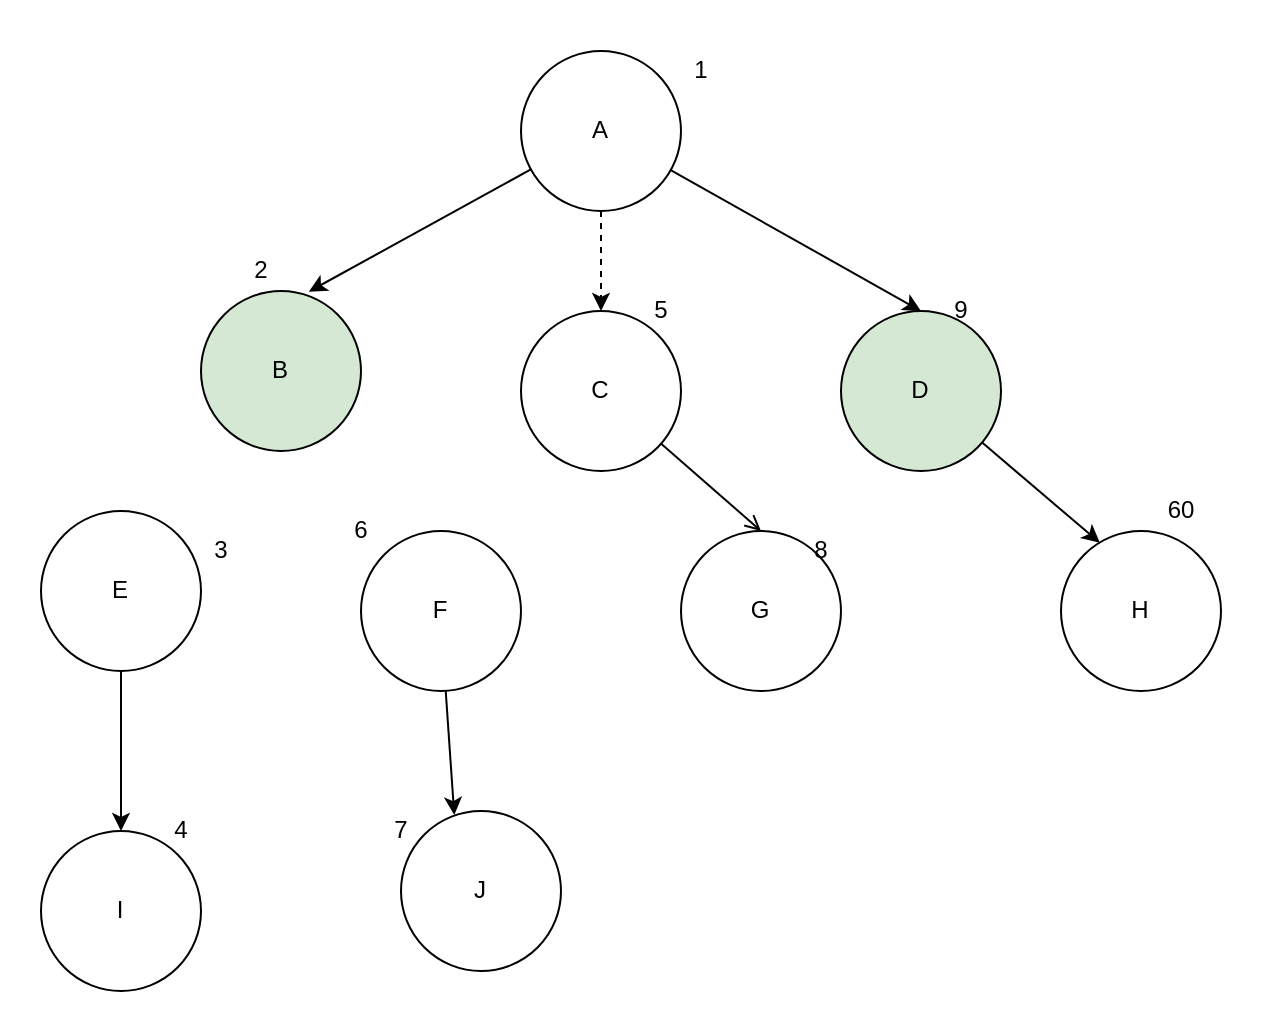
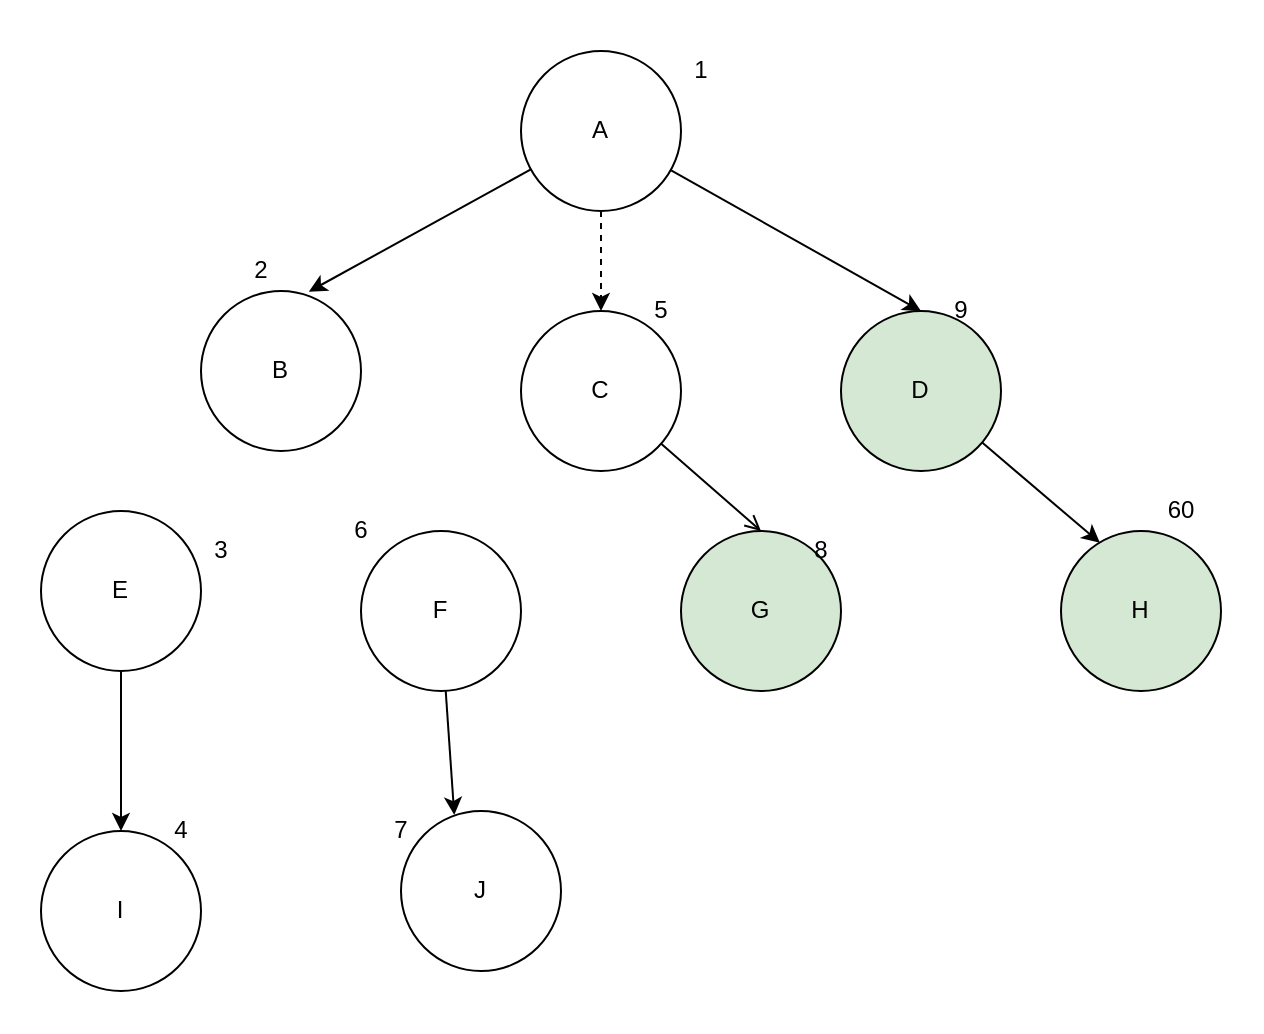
  <mxCell id="0" />
  <mxCell id="1" parent="0" />
  <mxCell id="2" style="edgeStyle=none;html=1;entryX=0.674;entryY=0.004;entryDx=0;entryDy=0;entryPerimeter=0;" edge="1" parent="1" source="5" target="6"><mxGeometry relative="1" as="geometry" /></mxCell>
  <mxCell id="3" style="edgeStyle=none;html=1;entryX=0.5;entryY=0;entryDx=0;entryDy=0;dashed=1;" edge="1" parent="1" source="5" target="8"><mxGeometry relative="1" as="geometry" /></mxCell>
  <mxCell id="4" style="edgeStyle=none;html=1;entryX=0.5;entryY=0;entryDx=0;entryDy=0;" edge="1" parent="1" source="5" target="10"><mxGeometry relative="1" as="geometry" /></mxCell>
  <mxCell id="5" value="A" style="ellipse;whiteSpace=wrap;html=1;aspect=fixed;" vertex="1" parent="1"><mxGeometry x="260" y="25" width="80" height="80" as="geometry" /></mxCell>
- <mxCell id="6" value="B" style="ellipse;whiteSpace=wrap;html=1;aspect=fixed;fillColor=#d5e8d4;" vertex="1" parent="1"><mxGeometry x="100" y="145" width="80" height="80" as="geometry" /></mxCell>
+ <mxCell id="6" value="B" style="ellipse;whiteSpace=wrap;html=1;aspect=fixed;" vertex="1" parent="1"><mxGeometry x="100" y="145" width="80" height="80" as="geometry" /></mxCell>
  <mxCell id="7" style="edgeStyle=none;html=1;entryX=0.5;entryY=0;entryDx=0;entryDy=0;endArrow=open;" edge="1" parent="1" source="8" target="14"><mxGeometry relative="1" as="geometry" /></mxCell>
  <mxCell id="8" value="C" style="ellipse;whiteSpace=wrap;html=1;aspect=fixed;" vertex="1" parent="1"><mxGeometry x="260" y="155" width="80" height="80" as="geometry" /></mxCell>
  <mxCell id="9" style="edgeStyle=none;html=1;entryX=0.243;entryY=0.074;entryDx=0;entryDy=0;entryPerimeter=0;" edge="1" parent="1" source="10" target="18"><mxGeometry relative="1" as="geometry" /></mxCell>
  <mxCell id="10" value="D" style="ellipse;whiteSpace=wrap;html=1;aspect=fixed;fillColor=#d5e8d4;" vertex="1" parent="1"><mxGeometry x="420" y="155" width="80" height="80" as="geometry" /></mxCell>
  <mxCell id="11" style="edgeStyle=none;html=1;entryX=0.5;entryY=0;entryDx=0;entryDy=0;" edge="1" parent="1" source="12" target="13"><mxGeometry relative="1" as="geometry" /></mxCell>
  <mxCell id="12" value="E" style="ellipse;whiteSpace=wrap;html=1;aspect=fixed;" vertex="1" parent="1"><mxGeometry x="20" y="255" width="80" height="80" as="geometry" /></mxCell>
  <mxCell id="13" value="I" style="ellipse;whiteSpace=wrap;html=1;aspect=fixed;" vertex="1" parent="1"><mxGeometry x="20" y="415" width="80" height="80" as="geometry" /></mxCell>
- <mxCell id="14" value="G" style="ellipse;whiteSpace=wrap;html=1;aspect=fixed;" vertex="1" parent="1"><mxGeometry x="340" y="265" width="80" height="80" as="geometry" /></mxCell>
+ <mxCell id="14" value="G" style="ellipse;whiteSpace=wrap;html=1;aspect=fixed;fillColor=#d5e8d4;" vertex="1" parent="1"><mxGeometry x="340" y="265" width="80" height="80" as="geometry" /></mxCell>
  <mxCell id="15" style="edgeStyle=none;html=1;entryX=0.333;entryY=0.025;entryDx=0;entryDy=0;entryPerimeter=0;" edge="1" parent="1" source="16" target="17"><mxGeometry relative="1" as="geometry" /></mxCell>
  <mxCell id="16" value="F" style="ellipse;whiteSpace=wrap;html=1;aspect=fixed;" vertex="1" parent="1"><mxGeometry x="180" y="265" width="80" height="80" as="geometry" /></mxCell>
  <mxCell id="17" value="J" style="ellipse;whiteSpace=wrap;html=1;aspect=fixed;" vertex="1" parent="1"><mxGeometry x="200" y="405" width="80" height="80" as="geometry" /></mxCell>
- <mxCell id="18" value="H" style="ellipse;whiteSpace=wrap;html=1;aspect=fixed;" vertex="1" parent="1"><mxGeometry x="530" y="265" width="80" height="80" as="geometry" /></mxCell>
+ <mxCell id="18" value="H" style="ellipse;whiteSpace=wrap;html=1;aspect=fixed;fillColor=#d5e8d4;" vertex="1" parent="1"><mxGeometry x="530" y="265" width="80" height="80" as="geometry" /></mxCell>
  <mxCell id="19" value="1" style="text;html=1;align=center;verticalAlign=middle;resizable=0;points=[];autosize=1;strokeColor=none;fillColor=none;" vertex="1" parent="1"><mxGeometry x="335" y="20" width="30" height="30" as="geometry" /></mxCell>
  <mxCell id="20" value="2" style="text;html=1;align=center;verticalAlign=middle;resizable=0;points=[];autosize=1;strokeColor=none;fillColor=none;" vertex="1" parent="1"><mxGeometry x="115" y="120" width="30" height="30" as="geometry" /></mxCell>
  <mxCell id="21" value="3" style="text;html=1;align=center;verticalAlign=middle;resizable=0;points=[];autosize=1;strokeColor=none;fillColor=none;" vertex="1" parent="1"><mxGeometry x="95" y="260" width="30" height="30" as="geometry" /></mxCell>
  <mxCell id="22" value="4" style="text;html=1;align=center;verticalAlign=middle;resizable=0;points=[];autosize=1;strokeColor=none;fillColor=none;" vertex="1" parent="1"><mxGeometry x="75" y="400" width="30" height="30" as="geometry" /></mxCell>
  <mxCell id="23" value="5" style="text;html=1;align=center;verticalAlign=middle;resizable=0;points=[];autosize=1;strokeColor=none;fillColor=none;" vertex="1" parent="1"><mxGeometry x="315" y="140" width="30" height="30" as="geometry" /></mxCell>
  <mxCell id="24" value="6" style="text;html=1;align=center;verticalAlign=middle;resizable=0;points=[];autosize=1;strokeColor=none;fillColor=none;" vertex="1" parent="1"><mxGeometry x="165" y="250" width="30" height="30" as="geometry" /></mxCell>
  <mxCell id="25" value="7" style="text;html=1;align=center;verticalAlign=middle;resizable=0;points=[];autosize=1;strokeColor=none;fillColor=none;" vertex="1" parent="1"><mxGeometry x="185" y="400" width="30" height="30" as="geometry" /></mxCell>
  <mxCell id="26" value="8" style="text;html=1;align=center;verticalAlign=middle;resizable=0;points=[];autosize=1;strokeColor=none;fillColor=none;" vertex="1" parent="1"><mxGeometry x="395" y="260" width="30" height="30" as="geometry" /></mxCell>
  <mxCell id="27" value="9" style="text;html=1;align=center;verticalAlign=middle;resizable=0;points=[];autosize=1;strokeColor=none;fillColor=none;" vertex="1" parent="1"><mxGeometry x="465" y="140" width="30" height="30" as="geometry" /></mxCell>
  <mxCell id="28" value="60" style="text;html=1;align=center;verticalAlign=middle;resizable=0;points=[];autosize=1;strokeColor=none;fillColor=none;" vertex="1" parent="1"><mxGeometry x="570" y="240" width="40" height="30" as="geometry" /></mxCell>
